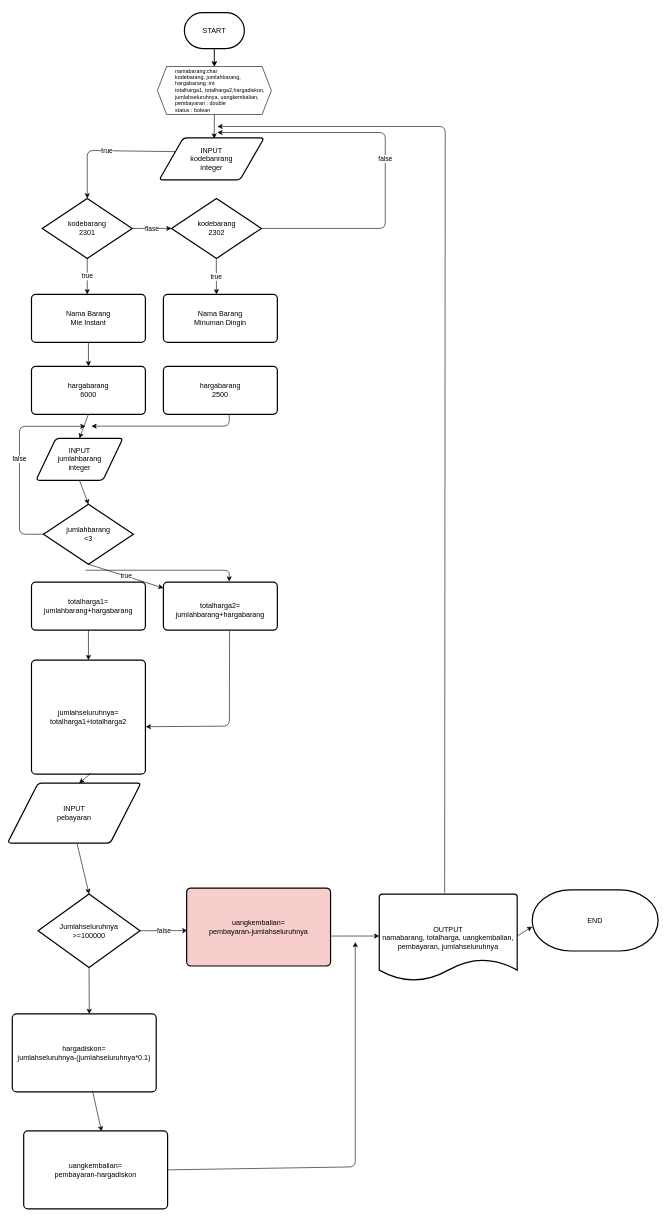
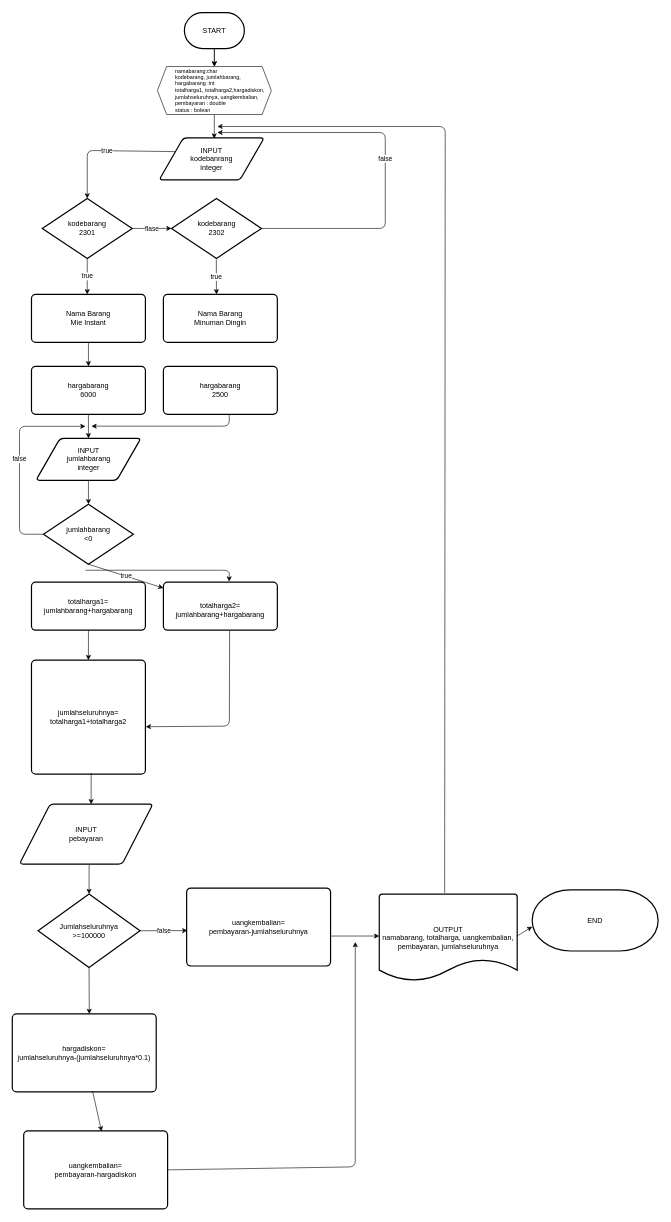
  <mxCell id="0" />
  <mxCell id="1" parent="0" />
  <mxCell id="2" value="" style="edgeStyle=orthogonalEdgeStyle;rounded=1;orthogonalLoop=1;jettySize=auto;html=1;" parent="1" edge="1"><mxGeometry relative="1" as="geometry"><mxPoint x="357" y="80" as="sourcePoint" /><mxPoint x="357" y="110" as="targetPoint" /></mxGeometry></mxCell>
  <mxCell id="3" value="INPUT&lt;br&gt;kodebanrang&lt;br&gt;integer" style="shape=parallelogram;html=1;strokeWidth=2;perimeter=parallelogramPerimeter;whiteSpace=wrap;rounded=1;arcSize=12;size=0.23;" parent="1" vertex="1"><mxGeometry x="265" y="229" width="175" height="70" as="geometry" /></mxCell>
  <mxCell id="4" value="kodebarang&lt;br&gt;2302" style="strokeWidth=2;html=1;shape=mxgraph.flowchart.decision;whiteSpace=wrap;rounded=1;" parent="1" vertex="1"><mxGeometry x="285.5" y="330" width="150" height="100" as="geometry" /></mxCell>
  <mxCell id="5" value="kodebarang&lt;br&gt;2301" style="strokeWidth=2;html=1;shape=mxgraph.flowchart.decision;whiteSpace=wrap;rounded=1;" parent="1" vertex="1"><mxGeometry x="70" y="330" width="150" height="100" as="geometry" /></mxCell>
  <mxCell id="6" value="Nama Barang&lt;br&gt;Mie Instant" style="rounded=1;whiteSpace=wrap;html=1;absoluteArcSize=1;arcSize=14;strokeWidth=2;" parent="1" vertex="1"><mxGeometry x="52" y="490" width="190" height="80" as="geometry" /></mxCell>
  <mxCell id="7" value="Nama Barang&lt;br&gt;Minuman Dingin" style="rounded=1;whiteSpace=wrap;html=1;absoluteArcSize=1;arcSize=14;strokeWidth=2;" parent="1" vertex="1"><mxGeometry x="272" y="490" width="190" height="80" as="geometry" /></mxCell>
  <mxCell id="8" value="hargabarang&lt;br&gt;6000" style="rounded=1;whiteSpace=wrap;html=1;absoluteArcSize=1;arcSize=14;strokeWidth=2;" parent="1" vertex="1"><mxGeometry x="52" y="610" width="190" height="80" as="geometry" /></mxCell>
  <mxCell id="9" value="hargabarang&lt;br&gt;2500" style="rounded=1;whiteSpace=wrap;html=1;absoluteArcSize=1;arcSize=14;strokeWidth=2;" parent="1" vertex="1"><mxGeometry x="272" y="610" width="190" height="80" as="geometry" /></mxCell>
- <mxCell id="10" value="INPUT&lt;br&gt;jumlahbarang&lt;br&gt;integer" style="shape=parallelogram;html=1;strokeWidth=2;perimeter=parallelogramPerimeter;whiteSpace=wrap;rounded=1;arcSize=12;size=0.23;" parent="1" vertex="1"><mxGeometry x="59.5" y="730" width="145" height="70" as="geometry" /></mxCell>
- <mxCell id="11" value="jumlahbarang&lt;br&gt;&amp;lt;3" style="strokeWidth=2;html=1;shape=mxgraph.flowchart.decision;whiteSpace=wrap;rounded=1;" parent="1" vertex="1"><mxGeometry x="72" y="840" width="150" height="100" as="geometry" /></mxCell>
+ <mxCell id="10" value="INPUT&lt;br&gt;jumlahbarang&lt;br&gt;integer" style="shape=parallelogram;html=1;strokeWidth=2;perimeter=parallelogramPerimeter;whiteSpace=wrap;rounded=1;arcSize=12;size=0.23;" parent="1" vertex="1"><mxGeometry x="59.5" y="730" width="175" height="70" as="geometry" /></mxCell>
+ <mxCell id="11" value="jumlahbarang&lt;br&gt;&amp;lt;0" style="strokeWidth=2;html=1;shape=mxgraph.flowchart.decision;whiteSpace=wrap;rounded=1;" parent="1" vertex="1"><mxGeometry x="72" y="840" width="150" height="100" as="geometry" /></mxCell>
  <mxCell id="12" value="jumlahseluruhnya=&lt;br&gt;totalharga1+totalharga2" style="rounded=1;whiteSpace=wrap;html=1;absoluteArcSize=1;arcSize=14;strokeWidth=2;" parent="1" vertex="1"><mxGeometry x="52" y="1100" width="190" height="190" as="geometry" /></mxCell>
  <mxCell id="13" value="totalharga1=&lt;br&gt;jumlahbarang+hargabarang" style="rounded=1;whiteSpace=wrap;html=1;absoluteArcSize=1;arcSize=14;strokeWidth=2;" parent="1" vertex="1"><mxGeometry x="52" y="970" width="190" height="80" as="geometry" /></mxCell>
  <mxCell id="14" value="&lt;br&gt;&lt;span style=&quot;color: rgb(0, 0, 0); font-family: Helvetica; font-size: 12px; font-style: normal; font-variant-ligatures: normal; font-variant-caps: normal; font-weight: 400; letter-spacing: normal; orphans: 2; text-align: center; text-indent: 0px; text-transform: none; widows: 2; word-spacing: 0px; -webkit-text-stroke-width: 0px; background-color: rgb(251, 251, 251); text-decoration-thickness: initial; text-decoration-style: initial; text-decoration-color: initial; float: none; display: inline !important;&quot;&gt;totalharga2=&lt;/span&gt;&lt;br style=&quot;border-color: var(--border-color); color: rgb(0, 0, 0); font-family: Helvetica; font-size: 12px; font-style: normal; font-variant-ligatures: normal; font-variant-caps: normal; font-weight: 400; letter-spacing: normal; orphans: 2; text-align: center; text-indent: 0px; text-transform: none; widows: 2; word-spacing: 0px; -webkit-text-stroke-width: 0px; background-color: rgb(251, 251, 251); text-decoration-thickness: initial; text-decoration-style: initial; text-decoration-color: initial;&quot;&gt;&lt;span style=&quot;color: rgb(0, 0, 0); font-family: Helvetica; font-size: 12px; font-style: normal; font-variant-ligatures: normal; font-variant-caps: normal; font-weight: 400; letter-spacing: normal; orphans: 2; text-align: center; text-indent: 0px; text-transform: none; widows: 2; word-spacing: 0px; -webkit-text-stroke-width: 0px; background-color: rgb(251, 251, 251); text-decoration-thickness: initial; text-decoration-style: initial; text-decoration-color: initial; float: none; display: inline !important;&quot;&gt;jumlahbarang+hargabarang&lt;/span&gt;&lt;br&gt;" style="rounded=1;whiteSpace=wrap;html=1;absoluteArcSize=1;arcSize=14;strokeWidth=2;" parent="1" vertex="1"><mxGeometry x="272" y="970" width="190" height="80" as="geometry" /></mxCell>
- <mxCell id="15" value="INPUT&lt;br&gt;pebayaran" style="shape=parallelogram;html=1;strokeWidth=2;perimeter=parallelogramPerimeter;whiteSpace=wrap;rounded=1;arcSize=12;size=0.23;" parent="1" vertex="1"><mxGeometry x="12" y="1305" width="222.5" height="100" as="geometry" /></mxCell>
+ <mxCell id="15" value="INPUT&lt;br&gt;pebayaran" style="shape=parallelogram;html=1;strokeWidth=2;perimeter=parallelogramPerimeter;whiteSpace=wrap;rounded=1;arcSize=12;size=0.23;" parent="1" vertex="1"><mxGeometry x="32" y="1340" width="222.5" height="100" as="geometry" /></mxCell>
  <mxCell id="16" value="Jumlahseluruhnya&lt;br&gt;&amp;gt;=100000" style="strokeWidth=2;html=1;shape=mxgraph.flowchart.decision;whiteSpace=wrap;rounded=1;" parent="1" vertex="1"><mxGeometry x="63" y="1490" width="170" height="122.5" as="geometry" /></mxCell>
- <mxCell id="17" value="uangkembalian=&lt;br&gt;pembayaran-jumlahseluruhnya" style="rounded=1;whiteSpace=wrap;html=1;absoluteArcSize=1;arcSize=14;strokeWidth=2;fillColor=#f8cecc;" parent="1" vertex="1"><mxGeometry x="310.75" y="1480" width="240" height="130" as="geometry" /></mxCell>
+ <mxCell id="17" value="uangkembalian=&lt;br&gt;pembayaran-jumlahseluruhnya" style="rounded=1;whiteSpace=wrap;html=1;absoluteArcSize=1;arcSize=14;strokeWidth=2;" parent="1" vertex="1"><mxGeometry x="310.75" y="1480" width="240" height="130" as="geometry" /></mxCell>
  <mxCell id="18" value="OUTPUT&lt;br&gt;namabarang, totalharga, uangkembalian, pembayaran, jumlahseluruhnya" style="strokeWidth=2;html=1;shape=mxgraph.flowchart.document2;whiteSpace=wrap;size=0.25;rounded=1;" parent="1" vertex="1"><mxGeometry x="632" y="1490" width="230" height="145" as="geometry" /></mxCell>
  <mxCell id="19" value="hargadiskon=&lt;br&gt;jumlahseluruhnya-(jumlahseluruhnya*0.1)" style="rounded=1;whiteSpace=wrap;html=1;absoluteArcSize=1;arcSize=14;strokeWidth=2;" parent="1" vertex="1"><mxGeometry x="20" y="1690" width="240" height="130" as="geometry" /></mxCell>
  <mxCell id="20" value="uangkembalian=&lt;br&gt;pembayaran-hargadiskon" style="rounded=1;whiteSpace=wrap;html=1;absoluteArcSize=1;arcSize=14;strokeWidth=2;" parent="1" vertex="1"><mxGeometry x="39" y="1885" width="240" height="130" as="geometry" /></mxCell>
  <mxCell id="21" value="" style="endArrow=classic;html=1;rounded=1;entryX=0.5;entryY=0;entryDx=0;entryDy=0;exitX=0.5;exitY=1;exitDx=0;exitDy=0;exitPerimeter=0;" parent="1" edge="1"><mxGeometry width="50" height="50" relative="1" as="geometry"><mxPoint x="357" y="80" as="sourcePoint" /><mxPoint x="357" y="110" as="targetPoint" /></mxGeometry></mxCell>
  <mxCell id="22" value="" style="endArrow=classic;html=1;rounded=1;entryX=0.524;entryY=0.017;entryDx=0;entryDy=0;entryPerimeter=0;exitX=0.5;exitY=1;exitDx=0;exitDy=0;" parent="1" target="3" edge="1"><mxGeometry width="50" height="50" relative="1" as="geometry"><mxPoint x="357" y="190" as="sourcePoint" /><mxPoint x="372" y="120" as="targetPoint" /></mxGeometry></mxCell>
  <mxCell id="23" value="true" style="endArrow=classic;html=1;rounded=1;entryX=0.5;entryY=0;entryDx=0;entryDy=0;entryPerimeter=0;exitX=0;exitY=0.25;exitDx=0;exitDy=0;" parent="1" source="3" target="5" edge="1"><mxGeometry width="50" height="50" relative="1" as="geometry"><mxPoint x="192" y="250" as="sourcePoint" /><mxPoint x="372" y="250" as="targetPoint" /><Array as="points"><mxPoint x="145" y="250" /></Array></mxGeometry></mxCell>
  <mxCell id="24" value="flase" style="endArrow=classic;html=1;rounded=1;entryX=0;entryY=0.5;entryDx=0;entryDy=0;entryPerimeter=0;exitX=1;exitY=0.5;exitDx=0;exitDy=0;exitPerimeter=0;" parent="1" source="5" target="4" edge="1"><mxGeometry width="50" height="50" relative="1" as="geometry"><mxPoint x="302" y="290" as="sourcePoint" /><mxPoint x="352" y="240" as="targetPoint" /></mxGeometry></mxCell>
  <mxCell id="25" value="true" style="endArrow=classic;html=1;rounded=1;entryX=0.467;entryY=-0.021;entryDx=0;entryDy=0;entryPerimeter=0;exitX=0.5;exitY=1;exitDx=0;exitDy=0;exitPerimeter=0;" parent="1" edge="1"><mxGeometry width="50" height="50" relative="1" as="geometry"><mxPoint x="360.26" y="431.68" as="sourcePoint" /><mxPoint x="360.49" y="490" as="targetPoint" /></mxGeometry></mxCell>
  <mxCell id="26" value="true" style="endArrow=classic;html=1;rounded=1;entryX=0.5;entryY=0;entryDx=0;entryDy=0;" parent="1" edge="1"><mxGeometry width="50" height="50" relative="1" as="geometry"><mxPoint x="145" y="430" as="sourcePoint" /><mxPoint x="145" y="490" as="targetPoint" /></mxGeometry></mxCell>
  <mxCell id="27" value="START" style="strokeWidth=2;html=1;shape=mxgraph.flowchart.terminator;whiteSpace=wrap;rounded=1;" parent="1" vertex="1"><mxGeometry x="307" y="20" width="100" height="60" as="geometry" /></mxCell>
  <mxCell id="28" value="false" style="endArrow=classic;html=1;rounded=1;exitX=1;exitY=0.5;exitDx=0;exitDy=0;exitPerimeter=0;" parent="1" source="4" edge="1"><mxGeometry width="50" height="50" relative="1" as="geometry"><mxPoint x="532" y="440" as="sourcePoint" /><mxPoint x="362" y="220" as="targetPoint" /><Array as="points"><mxPoint x="642" y="380" /><mxPoint x="642" y="220" /><mxPoint x="362" y="220" /></Array></mxGeometry></mxCell>
  <mxCell id="29" value="" style="endArrow=classic;html=1;rounded=1;exitX=0.5;exitY=1;exitDx=0;exitDy=0;entryX=0.5;entryY=0;entryDx=0;entryDy=0;" parent="1" source="6" target="8" edge="1"><mxGeometry width="50" height="50" relative="1" as="geometry"><mxPoint x="452" y="440" as="sourcePoint" /><mxPoint x="502" y="390" as="targetPoint" /></mxGeometry></mxCell>
  <mxCell id="30" value="" style="endArrow=classic;html=1;rounded=1;entryX=0.5;entryY=0;entryDx=0;entryDy=0;exitX=0.5;exitY=1;exitDx=0;exitDy=0;" parent="1" source="8" target="10" edge="1"><mxGeometry width="50" height="50" relative="1" as="geometry"><mxPoint x="242" y="630" as="sourcePoint" /><mxPoint x="292" y="580" as="targetPoint" /></mxGeometry></mxCell>
  <mxCell id="31" value="" style="endArrow=classic;html=1;rounded=1;entryX=0.5;entryY=0;entryDx=0;entryDy=0;entryPerimeter=0;exitX=0.5;exitY=1;exitDx=0;exitDy=0;" parent="1" source="10" target="11" edge="1"><mxGeometry width="50" height="50" relative="1" as="geometry"><mxPoint x="142" y="920" as="sourcePoint" /><mxPoint x="192" y="870" as="targetPoint" /></mxGeometry></mxCell>
  <mxCell id="32" value="" style="endArrow=classic;html=1;rounded=1;exitX=0.525;exitY=1.003;exitDx=0;exitDy=0;exitPerimeter=0;" parent="1" edge="1"><mxGeometry width="50" height="50" relative="1" as="geometry"><mxPoint x="381.75" y="690" as="sourcePoint" /><mxPoint x="152" y="709.76" as="targetPoint" /><Array as="points"><mxPoint x="382" y="709.76" /></Array></mxGeometry></mxCell>
  <mxCell id="33" value="false" style="endArrow=classic;html=1;rounded=1;exitX=0;exitY=0.5;exitDx=0;exitDy=0;exitPerimeter=0;" parent="1" source="11" edge="1"><mxGeometry width="50" height="50" relative="1" as="geometry"><mxPoint x="62" y="890" as="sourcePoint" /><mxPoint x="142" y="710" as="targetPoint" /><Array as="points"><mxPoint x="32" y="890" /><mxPoint x="32" y="710" /></Array></mxGeometry></mxCell>
  <mxCell id="34" value="true" style="endArrow=classic;html=1;rounded=1;exitX=0.5;exitY=1;exitDx=0;exitDy=0;exitPerimeter=0;" parent="1" source="11" target="14" edge="1"><mxGeometry width="50" height="50" relative="1" as="geometry"><mxPoint x="332" y="1350" as="sourcePoint" /><mxPoint x="382" y="1300" as="targetPoint" /></mxGeometry></mxCell>
  <mxCell id="35" value="" style="endArrow=classic;html=1;rounded=1;entryX=0.577;entryY=-0.014;entryDx=0;entryDy=0;entryPerimeter=0;" parent="1" target="14" edge="1"><mxGeometry width="50" height="50" relative="1" as="geometry"><mxPoint x="142" y="950" as="sourcePoint" /><mxPoint x="382" y="950" as="targetPoint" /><Array as="points"><mxPoint x="382" y="950" /></Array></mxGeometry></mxCell>
  <mxCell id="36" value="" style="endArrow=classic;html=1;rounded=1;exitX=0.5;exitY=1;exitDx=0;exitDy=0;entryX=0.5;entryY=0;entryDx=0;entryDy=0;" parent="1" source="13" target="12" edge="1"><mxGeometry width="50" height="50" relative="1" as="geometry"><mxPoint x="262" y="1260" as="sourcePoint" /><mxPoint x="312" y="1210" as="targetPoint" /></mxGeometry></mxCell>
  <mxCell id="37" value="" style="endArrow=classic;html=1;rounded=1;exitX=0.581;exitY=1.014;exitDx=0;exitDy=0;exitPerimeter=0;entryX=1.003;entryY=0.584;entryDx=0;entryDy=0;entryPerimeter=0;" parent="1" source="14" target="12" edge="1"><mxGeometry width="50" height="50" relative="1" as="geometry"><mxPoint x="262" y="1260" as="sourcePoint" /><mxPoint x="252" y="1210" as="targetPoint" /><Array as="points"><mxPoint x="382" y="1210" /></Array></mxGeometry></mxCell>
  <mxCell id="38" value="" style="endArrow=classic;html=1;rounded=1;exitX=0.524;exitY=0.991;exitDx=0;exitDy=0;entryX=0.537;entryY=0.003;entryDx=0;entryDy=0;entryPerimeter=0;exitPerimeter=0;" parent="1" source="12" target="15" edge="1"><mxGeometry width="50" height="50" relative="1" as="geometry"><mxPoint x="102" y="1350" as="sourcePoint" /><mxPoint x="152" y="1300" as="targetPoint" /></mxGeometry></mxCell>
  <mxCell id="39" value="" style="endArrow=classic;html=1;rounded=1;exitX=0.522;exitY=1.013;exitDx=0;exitDy=0;exitPerimeter=0;entryX=0.5;entryY=0;entryDx=0;entryDy=0;entryPerimeter=0;" parent="1" source="15" target="16" edge="1"><mxGeometry width="50" height="50" relative="1" as="geometry"><mxPoint x="112" y="1450" as="sourcePoint" /><mxPoint x="162" y="1400" as="targetPoint" /></mxGeometry></mxCell>
  <mxCell id="40" value="" style="endArrow=classic;html=1;rounded=1;entryX=0.535;entryY=0.001;entryDx=0;entryDy=0;exitX=0.5;exitY=1;exitDx=0;exitDy=0;exitPerimeter=0;entryPerimeter=0;" parent="1" source="16" target="19" edge="1"><mxGeometry width="50" height="50" relative="1" as="geometry"><mxPoint x="12" y="1550" as="sourcePoint" /><mxPoint x="62" y="1500" as="targetPoint" /></mxGeometry></mxCell>
  <mxCell id="41" value="" style="endArrow=classic;html=1;rounded=1;entryX=0.541;entryY=0.006;entryDx=0;entryDy=0;exitX=0.558;exitY=0.992;exitDx=0;exitDy=0;exitPerimeter=0;entryPerimeter=0;" parent="1" source="19" target="20" edge="1"><mxGeometry width="50" height="50" relative="1" as="geometry"><mxPoint x="-18" y="1710" as="sourcePoint" /><mxPoint x="32" y="1660" as="targetPoint" /></mxGeometry></mxCell>
  <mxCell id="42" value="false" style="endArrow=classic;html=1;rounded=1;exitX=1;exitY=0.5;exitDx=0;exitDy=0;exitPerimeter=0;" parent="1" source="16" edge="1"><mxGeometry width="50" height="50" relative="1" as="geometry"><mxPoint x="482" y="1610" as="sourcePoint" /><mxPoint x="312" y="1551" as="targetPoint" /></mxGeometry></mxCell>
  <mxCell id="43" value="" style="endArrow=classic;html=1;rounded=1;exitX=1.005;exitY=0.616;exitDx=0;exitDy=0;exitPerimeter=0;entryX=0;entryY=0.483;entryDx=0;entryDy=0;entryPerimeter=0;" parent="1" source="17" target="18" edge="1"><mxGeometry width="50" height="50" relative="1" as="geometry"><mxPoint x="552" y="1560" as="sourcePoint" /><mxPoint x="602" y="1570" as="targetPoint" /></mxGeometry></mxCell>
  <mxCell id="44" value="END" style="strokeWidth=2;html=1;shape=mxgraph.flowchart.terminator;whiteSpace=wrap;rounded=1;" parent="1" vertex="1"><mxGeometry x="887" y="1483" width="210" height="102" as="geometry" /></mxCell>
  <mxCell id="45" value="" style="endArrow=classic;html=1;rounded=1;exitX=1;exitY=0.483;exitDx=0;exitDy=0;exitPerimeter=0;entryX=0;entryY=0.603;entryDx=0;entryDy=0;entryPerimeter=0;" parent="1" source="18" target="44" edge="1"><mxGeometry width="50" height="50" relative="1" as="geometry"><mxPoint x="652" y="1520" as="sourcePoint" /><mxPoint x="702" y="1480" as="targetPoint" /></mxGeometry></mxCell>
  <mxCell id="46" value="" style="endArrow=classic;html=1;rounded=1;exitX=1;exitY=0.5;exitDx=0;exitDy=0;" parent="1" source="20" edge="1"><mxGeometry width="50" height="50" relative="1" as="geometry"><mxPoint x="422" y="1810" as="sourcePoint" /><mxPoint x="592" y="1570" as="targetPoint" /><Array as="points"><mxPoint x="592" y="1945" /></Array></mxGeometry></mxCell>
  <mxCell id="47" value="" style="endArrow=classic;html=1;rounded=1;exitX=0.474;exitY=-0.014;exitDx=0;exitDy=0;exitPerimeter=0;" parent="1" source="18" edge="1"><mxGeometry width="50" height="50" relative="1" as="geometry"><mxPoint x="742" y="1480" as="sourcePoint" /><mxPoint x="362" y="210" as="targetPoint" /><Array as="points"><mxPoint x="742" y="210" /></Array></mxGeometry></mxCell>
  <mxCell id="48" value="" style="verticalLabelPosition=bottom;verticalAlign=top;html=1;shape=hexagon;perimeter=hexagonPerimeter2;arcSize=6;size=0.081;" parent="1" vertex="1"><mxGeometry x="262" y="110" width="190" height="80" as="geometry" /></mxCell>
  <mxCell id="49" value="namabarang:char&lt;br style=&quot;font-size: 9px;&quot;&gt;kodebarang, jumlahbarang, &lt;br&gt;hargabarang :int&lt;br style=&quot;font-size: 9px;&quot;&gt;totalharga1, totalharga2,hargadiskon, &lt;br&gt;jumlahseluruhnya, uangkembalian,&amp;nbsp;&lt;br style=&quot;font-size: 9px;&quot;&gt;pembayaran : double&lt;br style=&quot;font-size: 9px;&quot;&gt;status : bolean" style="text;strokeColor=none;align=left;fillColor=none;html=1;verticalAlign=middle;whiteSpace=wrap;rounded=0;fontSize=9;" parent="1" vertex="1"><mxGeometry x="289.5" y="110" width="156.5" height="80" as="geometry" /></mxCell>
